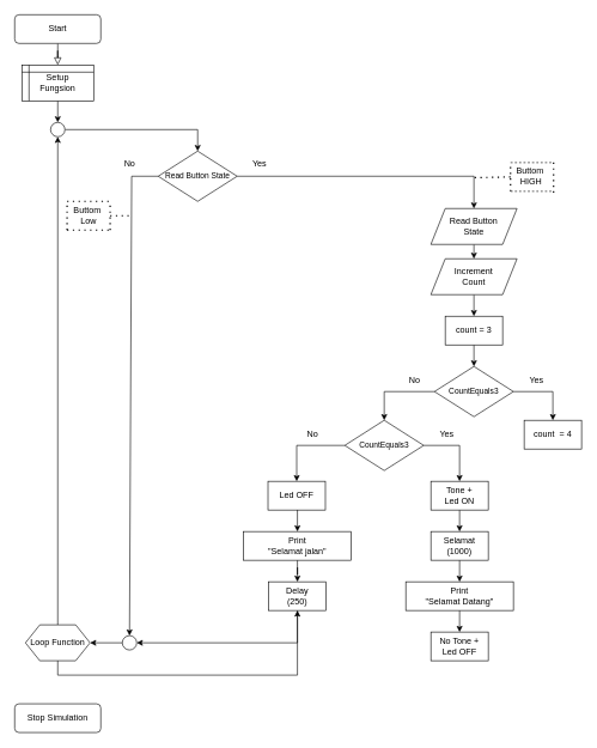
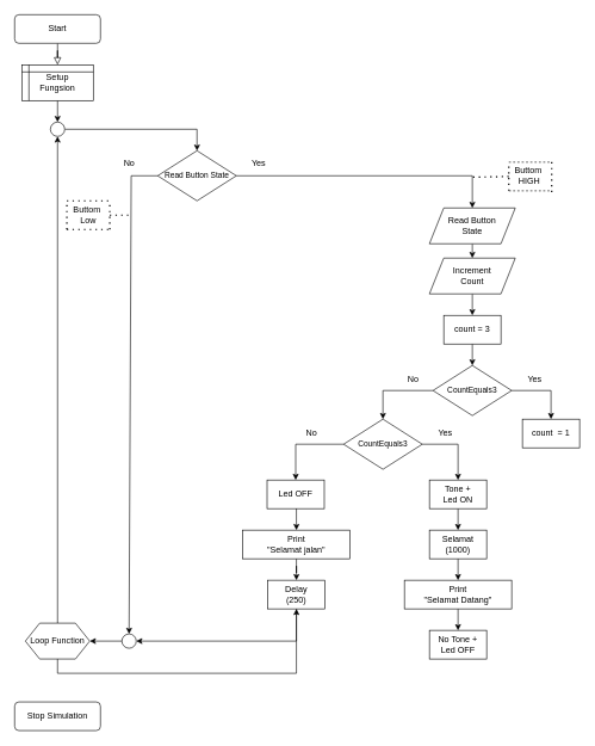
  <mxCell id="0" />
  <mxCell id="1" parent="0" />
  <mxCell id="2" value="" style="rounded=0;html=1;jettySize=auto;orthogonalLoop=1;fontSize=11;endArrow=block;endFill=0;endSize=8;strokeWidth=1;shadow=0;labelBackgroundColor=none;edgeStyle=orthogonalEdgeStyle;entryX=0.5;entryY=0;entryDx=0;entryDy=0;" parent="1" source="3" target="5" edge="1"><mxGeometry relative="1" as="geometry"><mxPoint x="-140" y="170" as="targetPoint" /></mxGeometry></mxCell>
  <mxCell id="3" value="Start" style="rounded=1;whiteSpace=wrap;html=1;fontSize=12;glass=0;strokeWidth=1;shadow=0;" parent="1" vertex="1"><mxGeometry x="20" y="20" width="120" height="40" as="geometry" /></mxCell>
  <mxCell id="4" style="edgeStyle=orthogonalEdgeStyle;rounded=0;orthogonalLoop=1;jettySize=auto;html=1;exitX=0.5;exitY=1;exitDx=0;exitDy=0;" edge="1" parent="1" source="5"><mxGeometry relative="1" as="geometry"><mxPoint x="80" y="170" as="targetPoint" /></mxGeometry></mxCell>
  <mxCell id="5" value="Setup&lt;br&gt;Fungsion" style="shape=internalStorage;whiteSpace=wrap;html=1;backgroundOutline=1;dx=10;dy=10;" vertex="1" parent="1"><mxGeometry x="30" y="90" width="100" height="50" as="geometry" /></mxCell>
  <mxCell id="6" style="edgeStyle=orthogonalEdgeStyle;rounded=0;orthogonalLoop=1;jettySize=auto;html=1;exitX=1;exitY=0.5;exitDx=0;exitDy=0;entryX=0.5;entryY=0;entryDx=0;entryDy=0;" edge="1" parent="1" source="7" target="9"><mxGeometry relative="1" as="geometry"><mxPoint x="245.048" y="210.03" as="targetPoint" /></mxGeometry></mxCell>
  <mxCell id="7" value="" style="ellipse;whiteSpace=wrap;html=1;aspect=fixed;" vertex="1" parent="1"><mxGeometry x="70" y="170" width="20" height="20" as="geometry" /></mxCell>
  <mxCell id="8" style="edgeStyle=orthogonalEdgeStyle;rounded=0;orthogonalLoop=1;jettySize=auto;html=1;exitX=1;exitY=0.5;exitDx=0;exitDy=0;entryX=0.5;entryY=0;entryDx=0;entryDy=0;" edge="1" parent="1" source="9" target="14"><mxGeometry relative="1" as="geometry" /></mxCell>
  <mxCell id="9" value="&lt;font style=&quot;font-size: 11px;&quot;&gt;Read Button State&lt;/font&gt;" style="rhombus;whiteSpace=wrap;html=1;" vertex="1" parent="1"><mxGeometry x="220" y="210" width="110" height="70" as="geometry" /></mxCell>
  <mxCell id="10" value="Buttom&amp;nbsp; Low" style="text;html=1;strokeColor=none;fillColor=none;align=center;verticalAlign=middle;whiteSpace=wrap;rounded=0;" vertex="1" parent="1"><mxGeometry x="93" y="280" width="60" height="40" as="geometry" /></mxCell>
  <mxCell id="11" value="" style="endArrow=classic;html=1;rounded=0;exitX=0;exitY=0.5;exitDx=0;exitDy=0;entryX=0.5;entryY=0;entryDx=0;entryDy=0;" edge="1" parent="1" source="9" target="50"><mxGeometry width="50" height="50" relative="1" as="geometry"><mxPoint x="210" y="220" as="sourcePoint" /><mxPoint x="183" y="510" as="targetPoint" /><Array as="points"><mxPoint x="183" y="245" /></Array></mxGeometry></mxCell>
  <mxCell id="12" value="" style="endArrow=none;dashed=1;html=1;dashPattern=1 3;strokeWidth=2;rounded=0;exitX=1;exitY=0.5;exitDx=0;exitDy=0;" edge="1" parent="1" source="10"><mxGeometry width="50" height="50" relative="1" as="geometry"><mxPoint x="333" y="440" as="sourcePoint" /><mxPoint x="183" y="300" as="targetPoint" /></mxGeometry></mxCell>
  <mxCell id="13" style="edgeStyle=orthogonalEdgeStyle;rounded=0;orthogonalLoop=1;jettySize=auto;html=1;exitX=0.5;exitY=1;exitDx=0;exitDy=0;entryX=0.5;entryY=0;entryDx=0;entryDy=0;" edge="1" parent="1" source="14" target="26"><mxGeometry relative="1" as="geometry" /></mxCell>
  <mxCell id="14" value="Read Button&lt;br&gt;State" style="shape=parallelogram;perimeter=parallelogramPerimeter;whiteSpace=wrap;html=1;fixedSize=1;" vertex="1" parent="1"><mxGeometry x="600" y="290" width="120" height="50" as="geometry" /></mxCell>
  <mxCell id="15" value="" style="endArrow=none;dashed=1;html=1;dashPattern=1 3;strokeWidth=2;rounded=0;entryX=0;entryY=0.5;entryDx=0;entryDy=0;" edge="1" parent="1"><mxGeometry width="50" height="50" relative="1" as="geometry"><mxPoint x="661" y="247" as="sourcePoint" /><mxPoint x="711" y="246" as="targetPoint" /></mxGeometry></mxCell>
  <mxCell id="16" value="" style="endArrow=none;dashed=1;html=1;dashPattern=1 3;strokeWidth=2;rounded=0;entryX=0;entryY=0;entryDx=0;entryDy=0;exitX=0;exitY=1;exitDx=0;exitDy=0;" edge="1" parent="1"><mxGeometry width="50" height="50" relative="1" as="geometry"><mxPoint x="711" y="266" as="sourcePoint" /><mxPoint x="711" y="226" as="targetPoint" /></mxGeometry></mxCell>
  <mxCell id="17" value="" style="endArrow=none;dashed=1;html=1;rounded=0;entryX=1;entryY=0;entryDx=0;entryDy=0;exitX=0;exitY=0;exitDx=0;exitDy=0;" edge="1" parent="1"><mxGeometry width="50" height="50" relative="1" as="geometry"><mxPoint x="711" y="226" as="sourcePoint" /><mxPoint x="771" y="226" as="targetPoint" /></mxGeometry></mxCell>
  <mxCell id="18" value="" style="endArrow=none;dashed=1;html=1;rounded=0;entryX=1;entryY=1;entryDx=0;entryDy=0;exitX=0;exitY=1;exitDx=0;exitDy=0;" edge="1" parent="1"><mxGeometry width="50" height="50" relative="1" as="geometry"><mxPoint x="711" y="266" as="sourcePoint" /><mxPoint x="771" y="266" as="targetPoint" /></mxGeometry></mxCell>
  <mxCell id="19" value="" style="endArrow=none;dashed=1;html=1;dashPattern=1 3;strokeWidth=2;rounded=0;entryX=1;entryY=0;entryDx=0;entryDy=0;" edge="1" parent="1"><mxGeometry width="50" height="50" relative="1" as="geometry"><mxPoint x="771" y="268" as="sourcePoint" /><mxPoint x="771" y="224" as="targetPoint" /></mxGeometry></mxCell>
  <mxCell id="20" value="Buttom&amp;nbsp;&lt;br&gt;HIGH" style="text;html=1;strokeColor=none;fillColor=none;align=center;verticalAlign=middle;whiteSpace=wrap;rounded=0;" vertex="1" parent="1"><mxGeometry x="710" y="230" width="60" height="30" as="geometry" /></mxCell>
  <mxCell id="21" value="" style="endArrow=none;dashed=1;html=1;dashPattern=1 3;strokeWidth=2;rounded=0;entryX=0;entryY=0;entryDx=0;entryDy=0;exitX=0;exitY=1;exitDx=0;exitDy=0;" edge="1" parent="1" source="10" target="10"><mxGeometry width="50" height="50" relative="1" as="geometry"><mxPoint x="183" y="320" as="sourcePoint" /><mxPoint x="233" y="270" as="targetPoint" /></mxGeometry></mxCell>
  <mxCell id="22" value="" style="endArrow=none;dashed=1;html=1;dashPattern=1 3;strokeWidth=2;rounded=0;entryX=1;entryY=1;entryDx=0;entryDy=0;exitX=0;exitY=1;exitDx=0;exitDy=0;" edge="1" parent="1" source="10" target="10"><mxGeometry width="50" height="50" relative="1" as="geometry"><mxPoint x="103" y="390" as="sourcePoint" /><mxPoint x="153" y="340" as="targetPoint" /></mxGeometry></mxCell>
  <mxCell id="23" value="" style="endArrow=none;dashed=1;html=1;dashPattern=1 3;strokeWidth=2;rounded=0;entryX=1;entryY=0;entryDx=0;entryDy=0;" edge="1" parent="1" target="10"><mxGeometry width="50" height="50" relative="1" as="geometry"><mxPoint x="93" y="280" as="sourcePoint" /><mxPoint x="103" y="240" as="targetPoint" /></mxGeometry></mxCell>
  <mxCell id="24" value="" style="endArrow=none;dashed=1;html=1;dashPattern=1 3;strokeWidth=2;rounded=0;entryX=1;entryY=0;entryDx=0;entryDy=0;" edge="1" parent="1" target="10"><mxGeometry width="50" height="50" relative="1" as="geometry"><mxPoint x="153" y="320" as="sourcePoint" /><mxPoint x="103" y="420" as="targetPoint" /></mxGeometry></mxCell>
  <mxCell id="25" style="edgeStyle=orthogonalEdgeStyle;rounded=0;orthogonalLoop=1;jettySize=auto;html=1;exitX=0.5;exitY=1;exitDx=0;exitDy=0;entryX=0.5;entryY=0;entryDx=0;entryDy=0;" edge="1" parent="1" source="26" target="28"><mxGeometry relative="1" as="geometry"><mxPoint x="659.941" y="430" as="targetPoint" /></mxGeometry></mxCell>
  <mxCell id="26" value="Increment&lt;br&gt;Count" style="shape=parallelogram;perimeter=parallelogramPerimeter;whiteSpace=wrap;html=1;fixedSize=1;" vertex="1" parent="1"><mxGeometry x="600" y="360" width="120" height="50" as="geometry" /></mxCell>
  <mxCell id="27" style="edgeStyle=orthogonalEdgeStyle;rounded=0;orthogonalLoop=1;jettySize=auto;html=1;exitX=0.5;exitY=1;exitDx=0;exitDy=0;entryX=0.5;entryY=0;entryDx=0;entryDy=0;" edge="1" parent="1" source="28" target="31"><mxGeometry relative="1" as="geometry"><mxPoint x="660" y="510" as="targetPoint" /></mxGeometry></mxCell>
  <mxCell id="28" value="count = 3" style="rounded=0;whiteSpace=wrap;html=1;" vertex="1" parent="1"><mxGeometry x="620" y="440" width="80" height="40" as="geometry" /></mxCell>
  <mxCell id="29" style="edgeStyle=orthogonalEdgeStyle;rounded=0;orthogonalLoop=1;jettySize=auto;html=1;exitX=1;exitY=0.5;exitDx=0;exitDy=0;entryX=0.5;entryY=0;entryDx=0;entryDy=0;" edge="1" parent="1" source="31" target="32"><mxGeometry relative="1" as="geometry" /></mxCell>
  <mxCell id="30" style="edgeStyle=orthogonalEdgeStyle;rounded=0;orthogonalLoop=1;jettySize=auto;html=1;exitX=0;exitY=0.5;exitDx=0;exitDy=0;entryX=0.5;entryY=0;entryDx=0;entryDy=0;" edge="1" parent="1" source="31" target="37"><mxGeometry relative="1" as="geometry"><mxPoint x="535" y="585" as="targetPoint" /></mxGeometry></mxCell>
  <mxCell id="31" value="&lt;font style=&quot;font-size: 11px;&quot;&gt;CountEquals3&lt;/font&gt;" style="rhombus;whiteSpace=wrap;html=1;" vertex="1" parent="1"><mxGeometry x="605" y="510" width="110" height="70" as="geometry" /></mxCell>
- <mxCell id="32" value="count&amp;nbsp; = 4" style="rounded=0;whiteSpace=wrap;html=1;" vertex="1" parent="1"><mxGeometry x="730" y="585" width="80" height="40" as="geometry" /></mxCell>
+ <mxCell id="32" value="count&amp;nbsp; = 1" style="rounded=0;whiteSpace=wrap;html=1;" vertex="1" parent="1"><mxGeometry x="730" y="585" width="80" height="40" as="geometry" /></mxCell>
  <mxCell id="33" value="Yes" style="text;html=1;strokeColor=none;fillColor=none;align=center;verticalAlign=middle;whiteSpace=wrap;rounded=0;" vertex="1" parent="1"><mxGeometry x="725" y="520" width="45" height="20" as="geometry" /></mxCell>
  <mxCell id="34" value="No" style="text;html=1;strokeColor=none;fillColor=none;align=center;verticalAlign=middle;whiteSpace=wrap;rounded=0;" vertex="1" parent="1"><mxGeometry x="555" y="520" width="45" height="20" as="geometry" /></mxCell>
  <mxCell id="35" style="edgeStyle=orthogonalEdgeStyle;rounded=0;orthogonalLoop=1;jettySize=auto;html=1;exitX=1;exitY=0.5;exitDx=0;exitDy=0;entryX=0.5;entryY=0;entryDx=0;entryDy=0;" edge="1" parent="1" source="37" target="39"><mxGeometry relative="1" as="geometry" /></mxCell>
  <mxCell id="36" style="edgeStyle=orthogonalEdgeStyle;rounded=0;orthogonalLoop=1;jettySize=auto;html=1;exitX=0;exitY=0.5;exitDx=0;exitDy=0;entryX=0.5;entryY=0;entryDx=0;entryDy=0;" edge="1" parent="1" source="37" target="41"><mxGeometry relative="1" as="geometry" /></mxCell>
  <mxCell id="37" value="&lt;font style=&quot;font-size: 11px;&quot;&gt;CountEquals3&lt;/font&gt;" style="rhombus;whiteSpace=wrap;html=1;" vertex="1" parent="1"><mxGeometry x="480" y="585" width="110" height="70" as="geometry" /></mxCell>
  <mxCell id="38" style="edgeStyle=orthogonalEdgeStyle;rounded=0;orthogonalLoop=1;jettySize=auto;html=1;exitX=0.5;exitY=1;exitDx=0;exitDy=0;entryX=0.5;entryY=0;entryDx=0;entryDy=0;" edge="1" parent="1" source="39" target="43"><mxGeometry relative="1" as="geometry" /></mxCell>
  <mxCell id="39" value="Tone +&lt;br&gt;Led ON" style="rounded=0;whiteSpace=wrap;html=1;" vertex="1" parent="1"><mxGeometry x="600" y="670" width="80" height="40" as="geometry" /></mxCell>
  <mxCell id="40" style="edgeStyle=orthogonalEdgeStyle;rounded=0;orthogonalLoop=1;jettySize=auto;html=1;exitX=0.5;exitY=1;exitDx=0;exitDy=0;entryX=0.5;entryY=0;entryDx=0;entryDy=0;" edge="1" parent="1" source="41" target="55"><mxGeometry relative="1" as="geometry"><mxPoint x="413" y="740" as="targetPoint" /></mxGeometry></mxCell>
  <mxCell id="41" value="Led OFF" style="rounded=0;whiteSpace=wrap;html=1;" vertex="1" parent="1"><mxGeometry x="373" y="670" width="80" height="40" as="geometry" /></mxCell>
  <mxCell id="42" style="edgeStyle=orthogonalEdgeStyle;rounded=0;orthogonalLoop=1;jettySize=auto;html=1;exitX=0.5;exitY=1;exitDx=0;exitDy=0;entryX=0.5;entryY=0;entryDx=0;entryDy=0;" edge="1" parent="1" source="43" target="45"><mxGeometry relative="1" as="geometry" /></mxCell>
  <mxCell id="43" value="Selamat&lt;br&gt;(1000)" style="rounded=0;whiteSpace=wrap;html=1;" vertex="1" parent="1"><mxGeometry x="600" y="740" width="80" height="40" as="geometry" /></mxCell>
  <mxCell id="44" style="edgeStyle=orthogonalEdgeStyle;rounded=0;orthogonalLoop=1;jettySize=auto;html=1;exitX=0.5;exitY=1;exitDx=0;exitDy=0;entryX=0.5;entryY=0;entryDx=0;entryDy=0;" edge="1" parent="1" source="45" target="53"><mxGeometry relative="1" as="geometry" /></mxCell>
  <mxCell id="45" value="Print&lt;br&gt;&quot;Selamat Datang&quot;" style="rounded=0;whiteSpace=wrap;html=1;" vertex="1" parent="1"><mxGeometry x="565" y="810" width="150" height="40" as="geometry" /></mxCell>
  <mxCell id="46" style="edgeStyle=orthogonalEdgeStyle;rounded=0;orthogonalLoop=1;jettySize=auto;html=1;exitX=0.5;exitY=0;exitDx=0;exitDy=0;entryX=0.5;entryY=1;entryDx=0;entryDy=0;" edge="1" parent="1" source="48" target="7"><mxGeometry relative="1" as="geometry" /></mxCell>
  <mxCell id="47" style="edgeStyle=orthogonalEdgeStyle;rounded=0;orthogonalLoop=1;jettySize=auto;html=1;exitX=0.5;exitY=1;exitDx=0;exitDy=0;" edge="1" parent="1" source="48" target="57"><mxGeometry relative="1" as="geometry" /></mxCell>
  <mxCell id="48" value="Loop Function" style="shape=hexagon;perimeter=hexagonPerimeter2;whiteSpace=wrap;html=1;fixedSize=1;" vertex="1" parent="1"><mxGeometry x="35" y="870" width="90" height="50" as="geometry" /></mxCell>
  <mxCell id="49" style="edgeStyle=orthogonalEdgeStyle;rounded=0;orthogonalLoop=1;jettySize=auto;html=1;exitX=0;exitY=0.5;exitDx=0;exitDy=0;entryX=1;entryY=0.5;entryDx=0;entryDy=0;" edge="1" parent="1" source="50" target="48"><mxGeometry relative="1" as="geometry" /></mxCell>
  <mxCell id="50" value="" style="ellipse;whiteSpace=wrap;html=1;aspect=fixed;" vertex="1" parent="1"><mxGeometry x="170" y="885" width="20" height="20" as="geometry" /></mxCell>
  <mxCell id="51" value="No" style="text;html=1;strokeColor=none;fillColor=none;align=center;verticalAlign=middle;whiteSpace=wrap;rounded=0;" vertex="1" parent="1"><mxGeometry x="413" y="595" width="45" height="20" as="geometry" /></mxCell>
  <mxCell id="52" value="Yes" style="text;html=1;strokeColor=none;fillColor=none;align=center;verticalAlign=middle;whiteSpace=wrap;rounded=0;" vertex="1" parent="1"><mxGeometry x="600" y="595" width="45" height="20" as="geometry" /></mxCell>
  <mxCell id="53" value="No Tone +&lt;br&gt;Led OFF" style="rounded=0;whiteSpace=wrap;html=1;" vertex="1" parent="1"><mxGeometry x="600" y="880" width="80" height="40" as="geometry" /></mxCell>
  <mxCell id="54" style="edgeStyle=orthogonalEdgeStyle;rounded=0;orthogonalLoop=1;jettySize=auto;html=1;exitX=0.5;exitY=1;exitDx=0;exitDy=0;" edge="1" parent="1" source="55" target="57"><mxGeometry relative="1" as="geometry" /></mxCell>
  <mxCell id="55" value="Print&lt;br&gt;&quot;Selamat jalan&quot;" style="rounded=0;whiteSpace=wrap;html=1;" vertex="1" parent="1"><mxGeometry x="339" y="740" width="150" height="40" as="geometry" /></mxCell>
  <mxCell id="56" style="edgeStyle=orthogonalEdgeStyle;rounded=0;orthogonalLoop=1;jettySize=auto;html=1;exitX=0.5;exitY=1;exitDx=0;exitDy=0;entryX=1;entryY=0.5;entryDx=0;entryDy=0;" edge="1" parent="1" source="57" target="50"><mxGeometry relative="1" as="geometry" /></mxCell>
  <mxCell id="57" value="Delay&lt;br&gt;(250)" style="rounded=0;whiteSpace=wrap;html=1;" vertex="1" parent="1"><mxGeometry x="374" y="810" width="80" height="40" as="geometry" /></mxCell>
  <mxCell id="58" value="Stop Simulation" style="rounded=1;whiteSpace=wrap;html=1;" vertex="1" parent="1"><mxGeometry x="20" y="980" width="120" height="40" as="geometry" /></mxCell>
  <mxCell id="59" value="Yes" style="text;html=1;strokeColor=none;fillColor=none;align=center;verticalAlign=middle;whiteSpace=wrap;rounded=0;" vertex="1" parent="1"><mxGeometry x="339" y="218" width="45" height="20" as="geometry" /></mxCell>
  <mxCell id="60" value="No" style="text;html=1;strokeColor=none;fillColor=none;align=center;verticalAlign=middle;whiteSpace=wrap;rounded=0;" vertex="1" parent="1"><mxGeometry x="157.5" y="218" width="45" height="20" as="geometry" /></mxCell>
